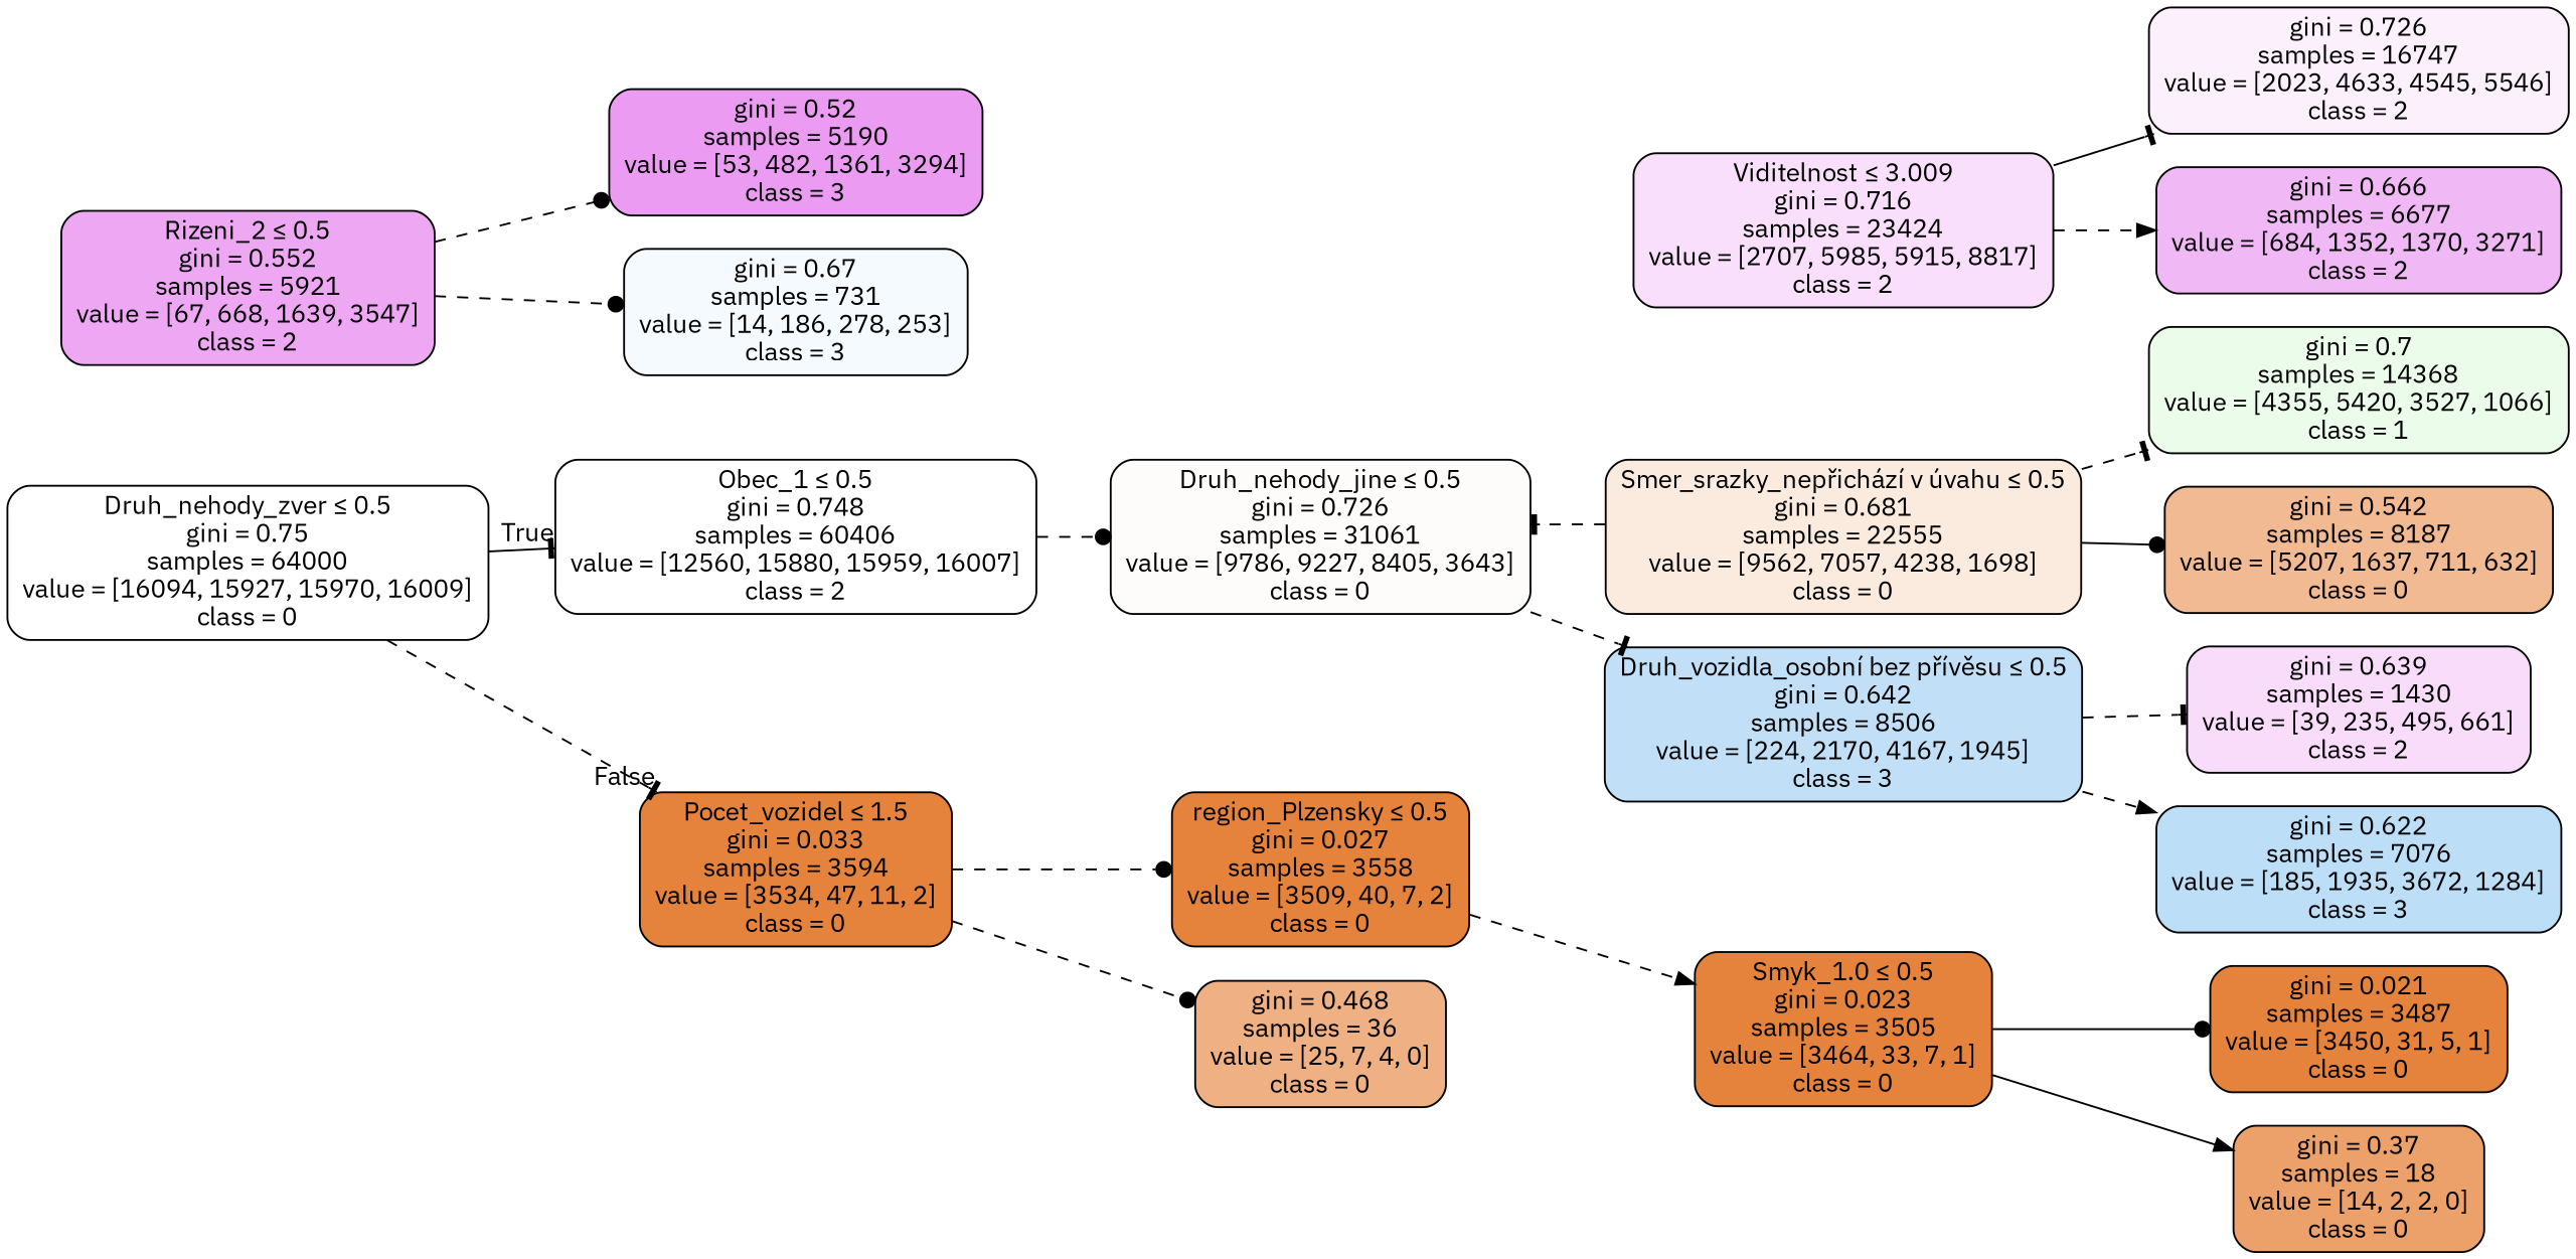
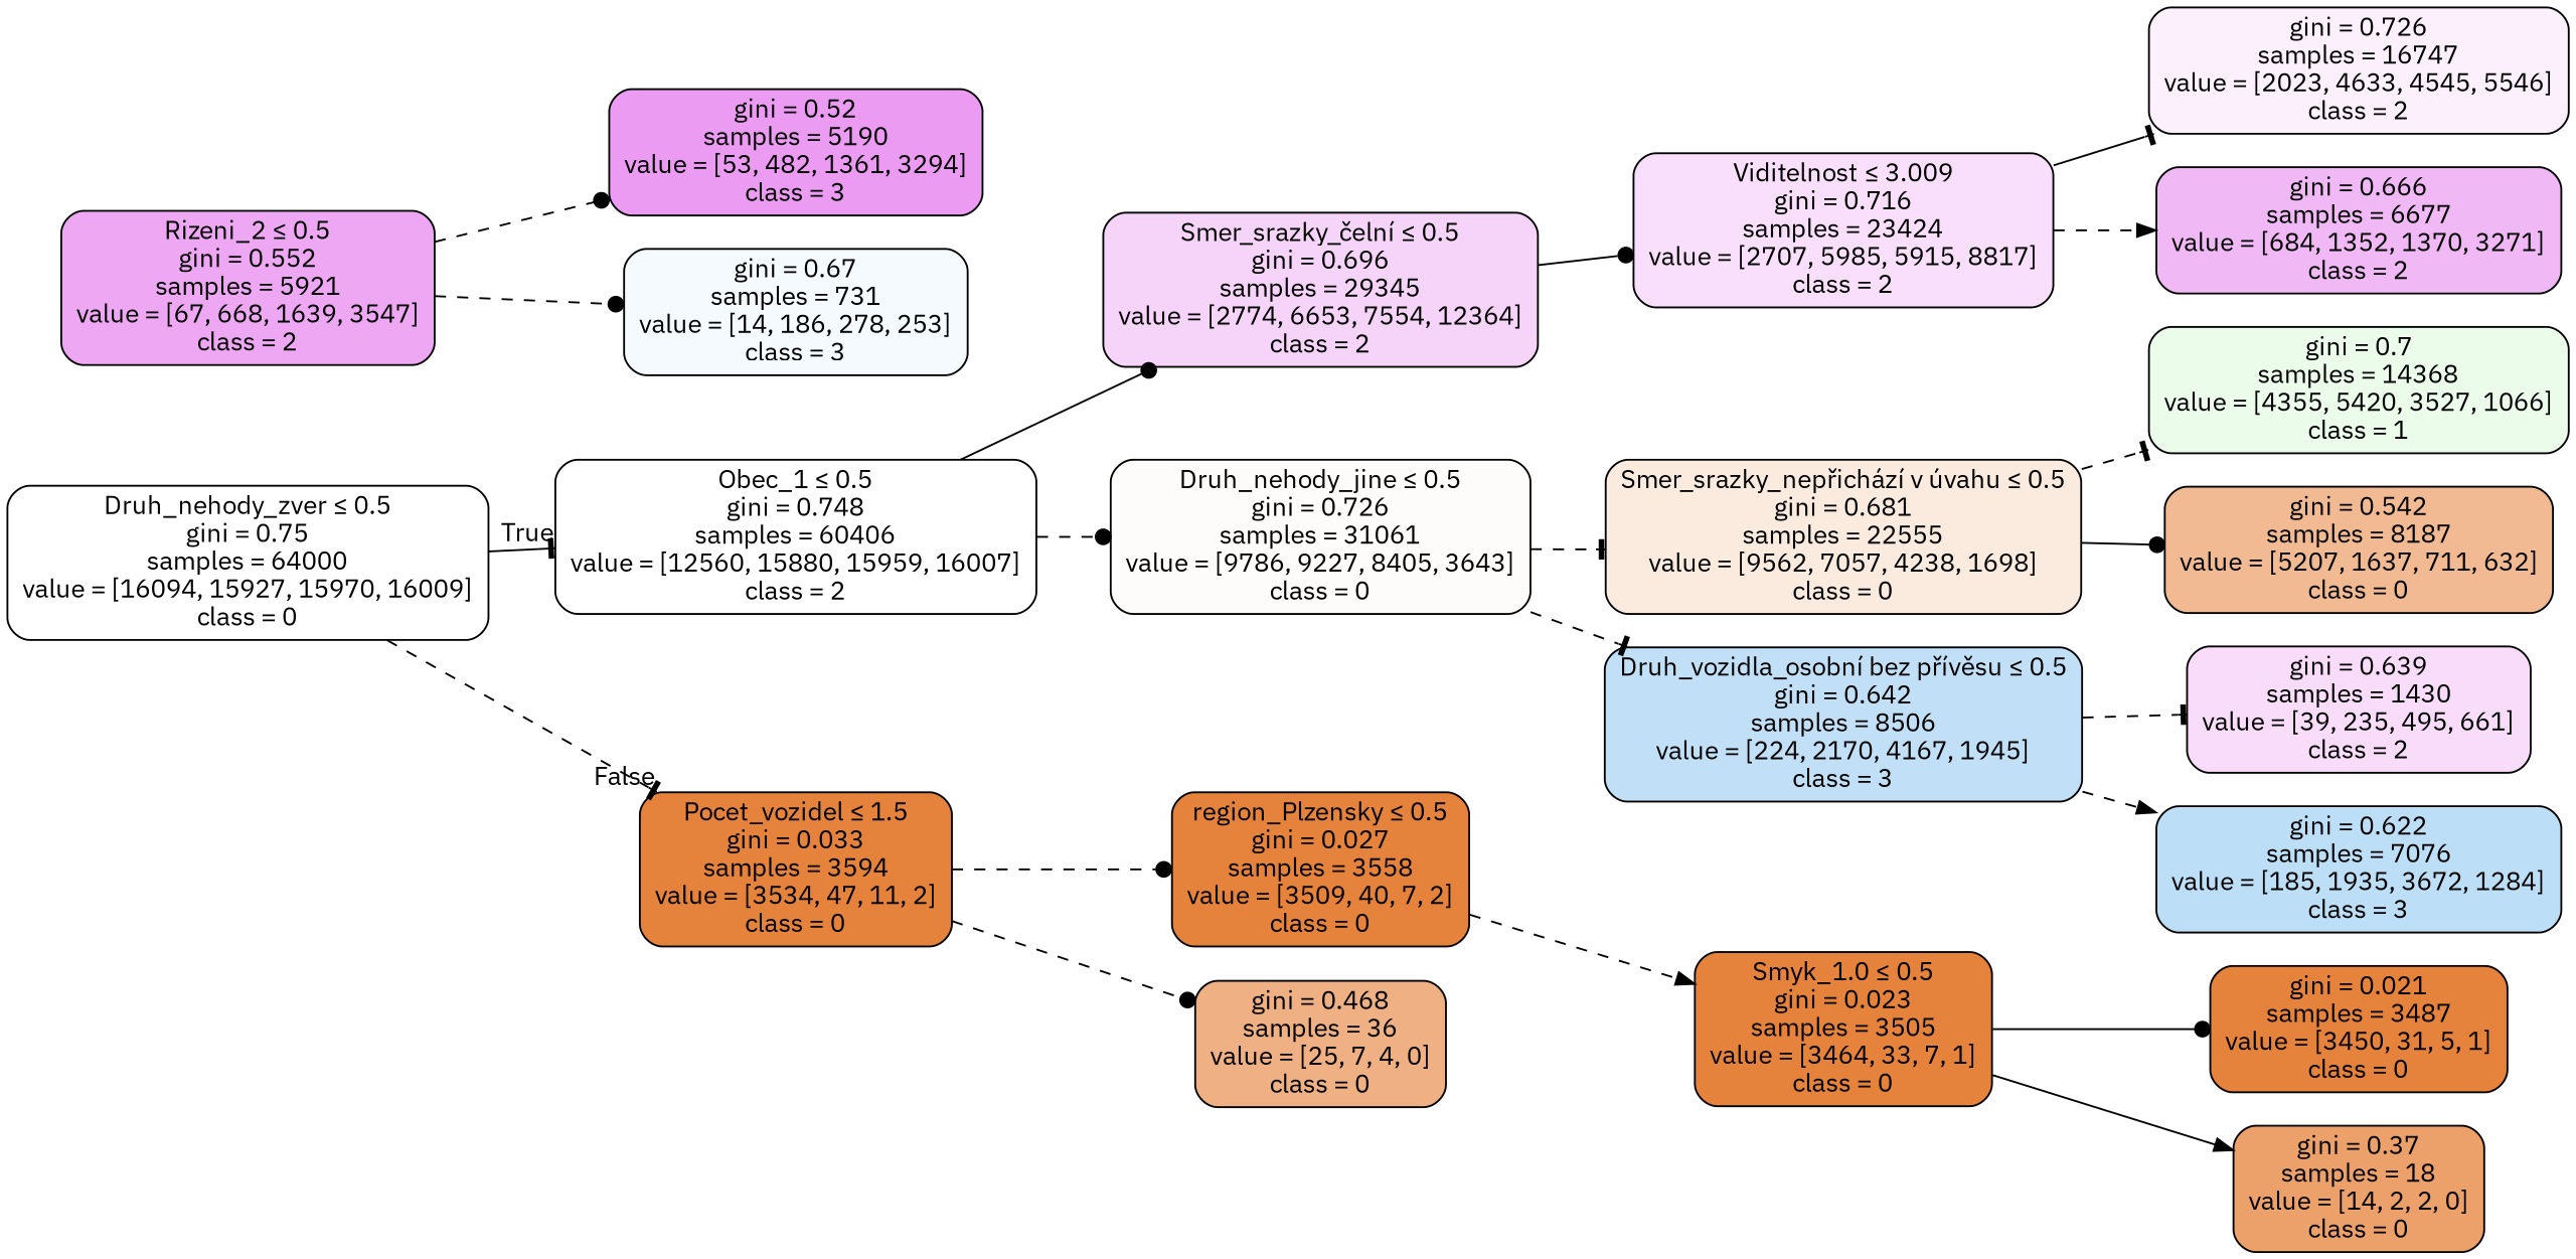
  digraph {
    fontname="IBM Plex Sans"
    rankdir=LR
    node [color=black fillcolor="#ffffff" fontname="IBM Plex Sans" shape=box style="filled, rounded"]
    edge [arrowhead=dot fontname="IBM Plex Sans" style=dashed]
    n1 [label=<Druh_nehody_zver &le; 0.5<br/>gini = 0.75<br/>samples = 64000<br/>value = [16094, 15927, 15970, 16009]<br/>class = 0>]
    n2 [label=<Obec_1 &le; 0.5<br/>gini = 0.748<br/>samples = 60406<br/>value = [12560, 15880, 15959, 16007]<br/>class = 2>]
    n3 [fillcolor="#e5833c" label=<Pocet_vozidel &le; 1.5<br/>gini = 0.033<br/>samples = 3594<br/>value = [3534, 47, 11, 2]<br/>class = 0>]
+   n4 [fillcolor="#f6d3f9" label=<Smer_srazky_čelní &le; 0.5<br/>gini = 0.696<br/>samples = 29345<br/>value = [2774, 6653, 7554, 12364]<br/>class = 2>]
    n5 [fillcolor="#fefcfa" label=<Druh_nehody_jine &le; 0.5<br/>gini = 0.726<br/>samples = 31061<br/>value = [9786, 9227, 8405, 3643]<br/>class = 0>]
    n6 [fillcolor="#e5833c" label=<region_Plzensky &le; 0.5<br/>gini = 0.027<br/>samples = 3558<br/>value = [3509, 40, 7, 2]<br/>class = 0>]
    n7 [fillcolor="#efb184" label=<gini = 0.468<br/>samples = 36<br/>value = [25, 7, 4, 0]<br/>class = 0>]
    n8 [fillcolor="#f9dffb" label=<Viditelnost &le; 3.009<br/>gini = 0.716<br/>samples = 23424<br/>value = [2707, 5985, 5915, 8817]<br/>class = 2>]
    n9 [fillcolor="#fbebdf" label=<Smer_srazky_nepřichází v úvahu &le; 0.5<br/>gini = 0.681<br/>samples = 22555<br/>value = [9562, 7057, 4238, 1698]<br/>class = 0>]
    n10 [fillcolor="#c1e0f7" label=<Druh_vozidla_osobní bez přívěsu &le; 0.5<br/>gini = 0.642<br/>samples = 8506<br/>value = [224, 2170, 4167, 1945]<br/>class = 3>]
    n11 [fillcolor="#fcf0fd" label=<gini = 0.726<br/>samples = 16747<br/>value = [2023, 4633, 4545, 5546]<br/>class = 2>]
    n12 [fillcolor="#f1b8f6" label=<gini = 0.666<br/>samples = 6677<br/>value = [684, 1352, 1370, 3271]<br/>class = 2>]
    n13 [fillcolor="#eda7f3" label=<Rizeni_2 &le; 0.5<br/>gini = 0.552<br/>samples = 5921<br/>value = [67, 668, 1639, 3547]<br/>class = 2>]
    n14 [fillcolor="#eb9bf2" label=<gini = 0.52<br/>samples = 5190<br/>value = [53, 482, 1361, 3294]<br/>class = 3>]
    n15 [fillcolor="#f5fafe" label=<gini = 0.67<br/>samples = 731<br/>value = [14, 186, 278, 253]<br/>class = 3>]
    n16 [fillcolor="#ebfcea" label=<gini = 0.7<br/>samples = 14368<br/>value = [4355, 5420, 3527, 1066]<br/>class = 1>]
    n17 [fillcolor="#f1ba93" label=<gini = 0.542<br/>samples = 8187<br/>value = [5207, 1637, 711, 632]<br/>class = 0>]
    n18 [fillcolor="#f8dcfa" label=<gini = 0.639<br/>samples = 1430<br/>value = [39, 235, 495, 661]<br/>class = 2>]
    n19 [fillcolor="#bcdef6" label=<gini = 0.622<br/>samples = 7076<br/>value = [185, 1935, 3672, 1284]<br/>class = 3>]
    n20 [fillcolor="#e5823b" label=<Smyk_1.0 &le; 0.5<br/>gini = 0.023<br/>samples = 3505<br/>value = [3464, 33, 7, 1]<br/>class = 0>]
    n21 [fillcolor="#e5823b" label=<gini = 0.021<br/>samples = 3487<br/>value = [3450, 31, 5, 1]<br/>class = 0>]
    n22 [fillcolor="#eca06a" label=<gini = 0.37<br/>samples = 18<br/>value = [14, 2, 2, 0]<br/>class = 0>]
    n1 -> n2 [arrowhead=tee headlabel=True labelangle=45 labeldistance=2.5 style=solid]
    n1 -> n3 [arrowhead=tee headlabel=False labelangle=-45 labeldistance=2.5]
+   n2 -> n4 [style=solid]
    n2 -> n5
    n3 -> n6
    n3 -> n7
-   n9 -> n5 [arrowhead=tee]
+   n4 -> n8 [style=solid]
+   n5 -> n9 [arrowhead=tee]
    n5 -> n10 [arrowhead=tee]
    n6 -> n20 [arrowhead=normal]
    n8 -> n11 [arrowhead=tee style=solid]
    n8 -> n12 [arrowhead=normal]
    n9 -> n16 [arrowhead=tee]
    n9 -> n17 [style=solid]
    n10 -> n18 [arrowhead=tee]
    n10 -> n19 [arrowhead=normal]
    n13 -> n14
    n13 -> n15
    n20 -> n21 [style=solid]
    n20 -> n22 [arrowhead=normal style=solid]
  }
